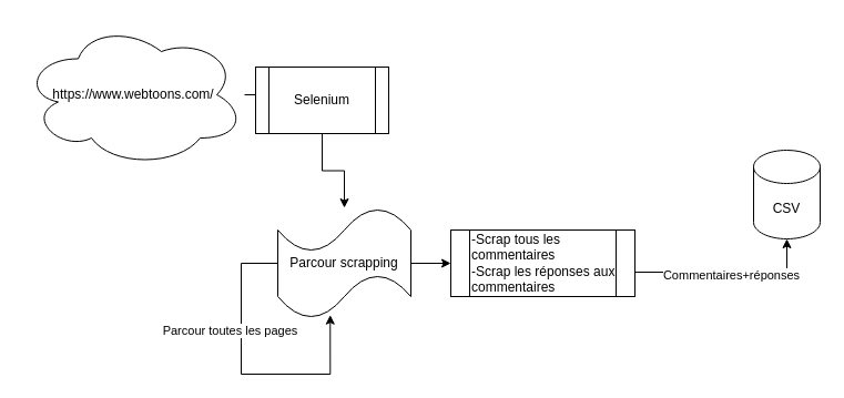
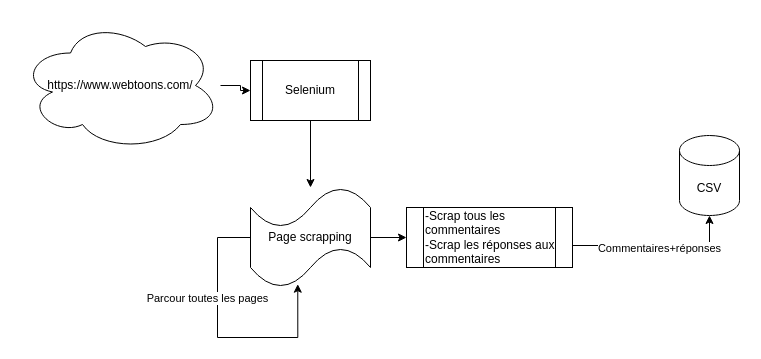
  <mxCell id="0" />
  <mxCell id="1" parent="0" />
  <mxCell id="2" style="edgeStyle=orthogonalEdgeStyle;rounded=0;orthogonalLoop=1;jettySize=auto;html=1;entryX=0;entryY=0.5;entryDx=0;entryDy=0;" edge="1" parent="1" source="3" target="5"><mxGeometry relative="1" as="geometry" /></mxCell>
  <mxCell id="3" value="https://www.webtoons.com/" style="ellipse;shape=cloud;whiteSpace=wrap;html=1;" vertex="1" parent="1"><mxGeometry x="20" y="20" width="200" height="130" as="geometry" /></mxCell>
  <mxCell id="4" value="" style="edgeStyle=orthogonalEdgeStyle;rounded=0;orthogonalLoop=1;jettySize=auto;html=1;" edge="1" parent="1" source="5" target="9"><mxGeometry relative="1" as="geometry" /></mxCell>
- <mxCell id="5" value="Selenium" style="shape=process;whiteSpace=wrap;html=1;backgroundOutline=1;" vertex="1" parent="1"><mxGeometry x="230" y="60" width="120" height="60" as="geometry" /></mxCell>
+ <mxCell id="5" value="Selenium" style="shape=process;whiteSpace=wrap;html=1;backgroundOutline=1;" vertex="1" parent="1"><mxGeometry x="250" y="60" width="120" height="60" as="geometry" /></mxCell>
  <mxCell id="6" style="edgeStyle=orthogonalEdgeStyle;rounded=0;orthogonalLoop=1;jettySize=auto;html=1;entryX=0.394;entryY=0.967;entryDx=0;entryDy=0;entryPerimeter=0;" edge="1" parent="1" source="9" target="9"><mxGeometry relative="1" as="geometry"><mxPoint x="216" y="337" as="targetPoint" /><Array as="points"><mxPoint x="217" y="237" /><mxPoint x="217" y="337" /><mxPoint x="297" y="337" /></Array></mxGeometry></mxCell>
  <mxCell id="7" value="Parcour toutes les pages" style="edgeLabel;html=1;align=center;verticalAlign=middle;resizable=0;points=[];" vertex="1" connectable="0" parent="6"><mxGeometry x="0.085" relative="1" as="geometry"><mxPoint x="-23" y="-40" as="offset" /></mxGeometry></mxCell>
  <mxCell id="8" value="" style="edgeStyle=orthogonalEdgeStyle;rounded=0;orthogonalLoop=1;jettySize=auto;html=1;" edge="1" parent="1" source="9" target="12"><mxGeometry relative="1" as="geometry" /></mxCell>
- <mxCell id="9" value="Parcour scrapping" style="shape=tape;whiteSpace=wrap;html=1;" vertex="1" parent="1"><mxGeometry x="250" y="187" width="120" height="100" as="geometry" /></mxCell>
+ <mxCell id="9" value="Page scrapping" style="shape=tape;whiteSpace=wrap;html=1;" vertex="1" parent="1"><mxGeometry x="250" y="187" width="120" height="100" as="geometry" /></mxCell>
  <mxCell id="10" style="edgeStyle=orthogonalEdgeStyle;rounded=0;orthogonalLoop=1;jettySize=auto;html=1;entryX=0.5;entryY=1;entryDx=0;entryDy=0;entryPerimeter=0;" edge="1" parent="1" source="12" target="13"><mxGeometry relative="1" as="geometry"><mxPoint x="656" y="195" as="targetPoint" /><Array as="points"><mxPoint x="709" y="245" /></Array></mxGeometry></mxCell>
  <mxCell id="11" value="Commentaires+réponses" style="edgeLabel;html=1;align=center;verticalAlign=middle;resizable=0;points=[];" vertex="1" connectable="0" parent="10"><mxGeometry x="0.032" y="-2" relative="1" as="geometry"><mxPoint as="offset" /></mxGeometry></mxCell>
  <mxCell id="12" value="-Scrap tous les commentaires&lt;br&gt;-Scrap les réponses aux commentaires" style="shape=process;whiteSpace=wrap;html=1;backgroundOutline=1;align=left;" vertex="1" parent="1"><mxGeometry x="406" y="207" width="166" height="60" as="geometry" /></mxCell>
  <mxCell id="13" value="CSV" style="shape=cylinder3;whiteSpace=wrap;html=1;boundedLbl=1;backgroundOutline=1;size=15;" vertex="1" parent="1"><mxGeometry x="679" y="135" width="60" height="80" as="geometry" /></mxCell>
